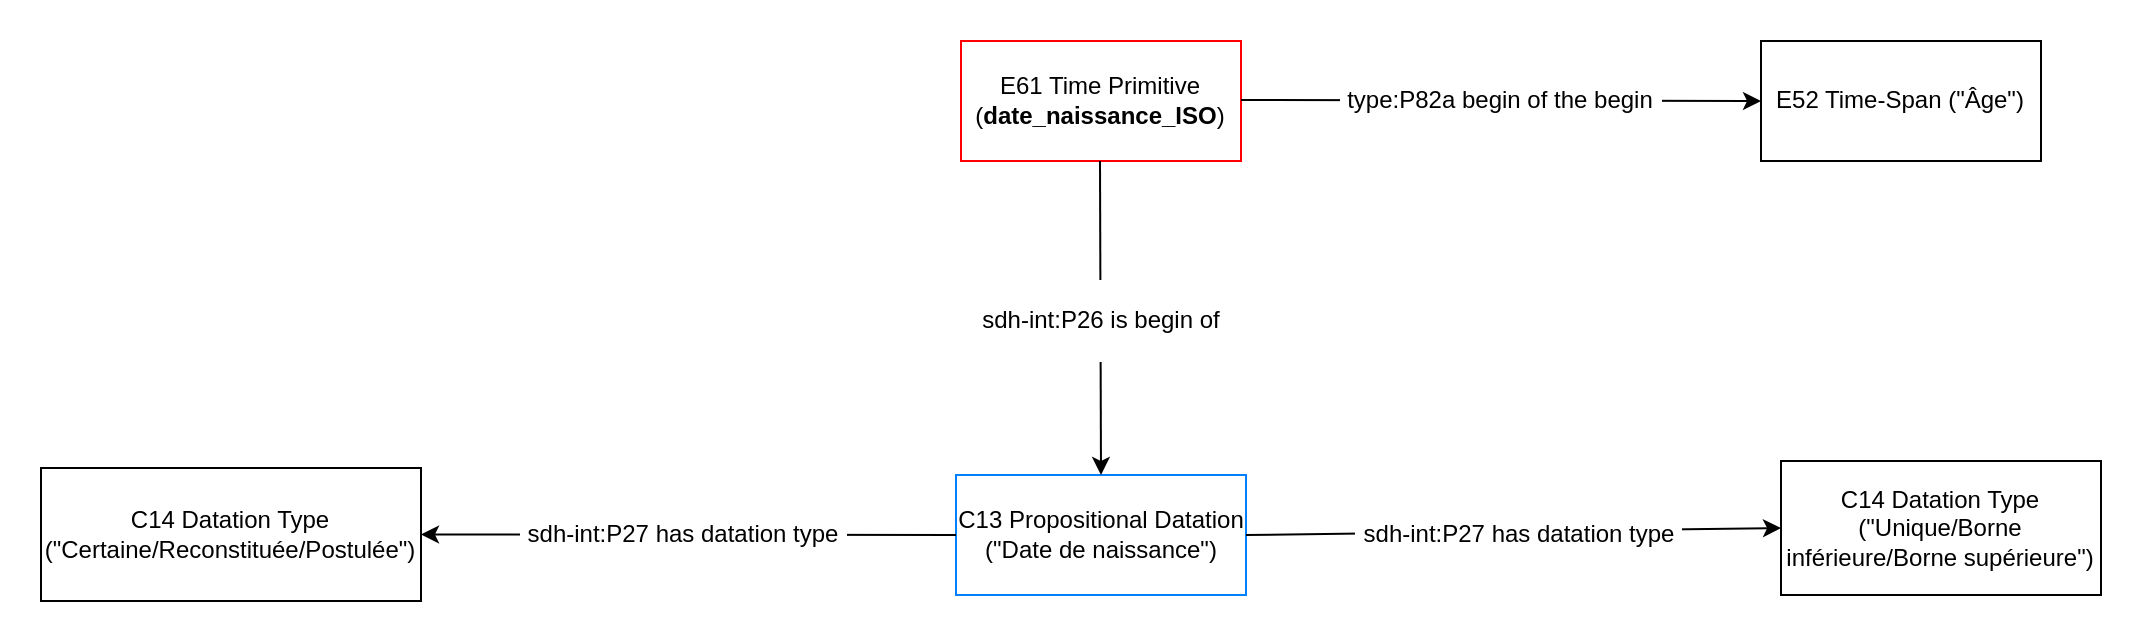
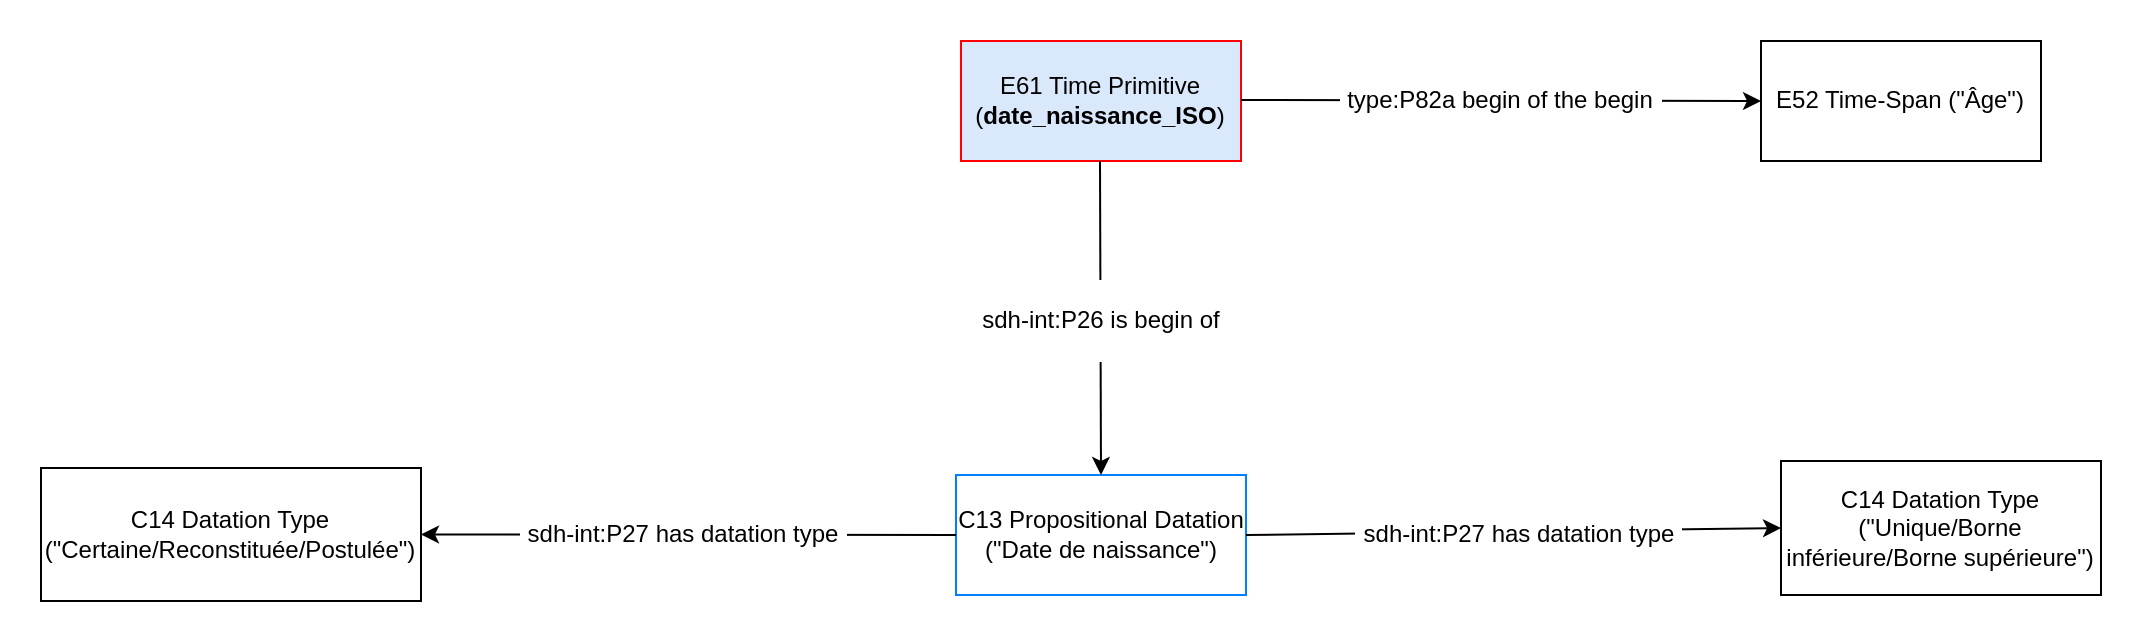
  <mxCell id="0" />
  <mxCell id="1" parent="0" />
- <mxCell id="2" value="E61 Time Primitive (&lt;b&gt;date_naissance_ISO&lt;/b&gt;)" style="rounded=0;whiteSpace=wrap;html=1;strokeColor=#FF0000;" parent="1" vertex="1"><mxGeometry x="480" y="20" width="140" height="60" as="geometry" /></mxCell>
+ <mxCell id="2" value="E61 Time Primitive (&lt;b&gt;date_naissance_ISO&lt;/b&gt;)" style="rounded=0;whiteSpace=wrap;html=1;strokeColor=#FF0000;fillColor=#dae8fc;" parent="1" vertex="1"><mxGeometry x="480" y="20" width="140" height="60" as="geometry" /></mxCell>
  <mxCell id="3" value="C13 Propositional Datation (&quot;Date de naissance&quot;)" style="rounded=0;whiteSpace=wrap;html=1;strokeColor=#007FFF;" parent="1" vertex="1"><mxGeometry x="477.5" y="237" width="145" height="60" as="geometry" /></mxCell>
  <mxCell id="4" value="" style="endArrow=classic;html=1;rounded=0;exitX=0.5;exitY=1;exitDx=0;exitDy=0;entryX=0.5;entryY=0;entryDx=0;entryDy=0;" parent="1" target="3" edge="1"><mxGeometry width="50" height="50" relative="1" as="geometry"><mxPoint x="549.5" y="80" as="sourcePoint" /><mxPoint x="550" y="240" as="targetPoint" /></mxGeometry></mxCell>
  <mxCell id="5" value="sdh-int:P26 is begin of" style="rounded=0;whiteSpace=wrap;html=1;strokeColor=#FFFFFF;" parent="1" vertex="1"><mxGeometry x="477.5" y="140" width="145" height="40" as="geometry" /></mxCell>
  <mxCell id="6" value="" style="endArrow=classic;html=1;rounded=0;entryX=0;entryY=0.5;entryDx=0;entryDy=0;exitX=1;exitY=0.5;exitDx=0;exitDy=0;" parent="1" target="7" edge="1"><mxGeometry width="50" height="50" relative="1" as="geometry"><mxPoint x="620" y="49.5" as="sourcePoint" /><mxPoint x="852" y="49.5" as="targetPoint" /></mxGeometry></mxCell>
  <mxCell id="7" value="E52 Time-Span (&quot;Âge&quot;)" style="rounded=0;whiteSpace=wrap;html=1;" parent="1" vertex="1"><mxGeometry x="880" y="20" width="140" height="60" as="geometry" /></mxCell>
  <mxCell id="8" value="type:P82a begin of the begin" style="rounded=0;whiteSpace=wrap;html=1;strokeColor=#FFFFFF;" parent="1" vertex="1"><mxGeometry x="670" y="30" width="160" height="40" as="geometry" /></mxCell>
  <mxCell id="9" value="C14 Datation Type (&quot;Unique/Borne inférieure/Borne supérieure&quot;)" style="rounded=0;whiteSpace=wrap;html=1;" vertex="1" parent="1"><mxGeometry x="890" y="230" width="160" height="67" as="geometry" /></mxCell>
  <mxCell id="10" value="" style="endArrow=classic;html=1;rounded=0;exitX=1;exitY=0.5;exitDx=0;exitDy=0;entryX=0;entryY=0.5;entryDx=0;entryDy=0;" edge="1" parent="1" source="3" target="9"><mxGeometry width="50" height="50" relative="1" as="geometry"><mxPoint x="660" y="200" as="sourcePoint" /><mxPoint x="660.5" y="357" as="targetPoint" /></mxGeometry></mxCell>
  <mxCell id="11" value="sdh-int:P27 has datation type" style="rounded=0;whiteSpace=wrap;html=1;strokeColor=#FFFFFF;" vertex="1" parent="1"><mxGeometry x="677.5" y="247" width="162.5" height="40" as="geometry" /></mxCell>
  <mxCell id="12" value="C14 Datation Type (&quot;Certaine/Reconstituée/Postulée&quot;)" style="rounded=0;whiteSpace=wrap;html=1;" vertex="1" parent="1"><mxGeometry x="20" y="233.5" width="190" height="66.5" as="geometry" /></mxCell>
  <mxCell id="13" value="" style="endArrow=classic;html=1;rounded=0;exitX=0;exitY=0.5;exitDx=0;exitDy=0;entryX=1;entryY=0.5;entryDx=0;entryDy=0;" edge="1" parent="1" target="12" source="3"><mxGeometry width="50" height="50" relative="1" as="geometry"><mxPoint x="-210" y="270.5" as="sourcePoint" /><mxPoint x="-172.5" y="360.5" as="targetPoint" /></mxGeometry></mxCell>
  <mxCell id="14" value="sdh-int:P27 has datation type" style="rounded=0;whiteSpace=wrap;html=1;strokeColor=#FFFFFF;" vertex="1" parent="1"><mxGeometry x="260" y="247" width="162.5" height="40" as="geometry" /></mxCell>
